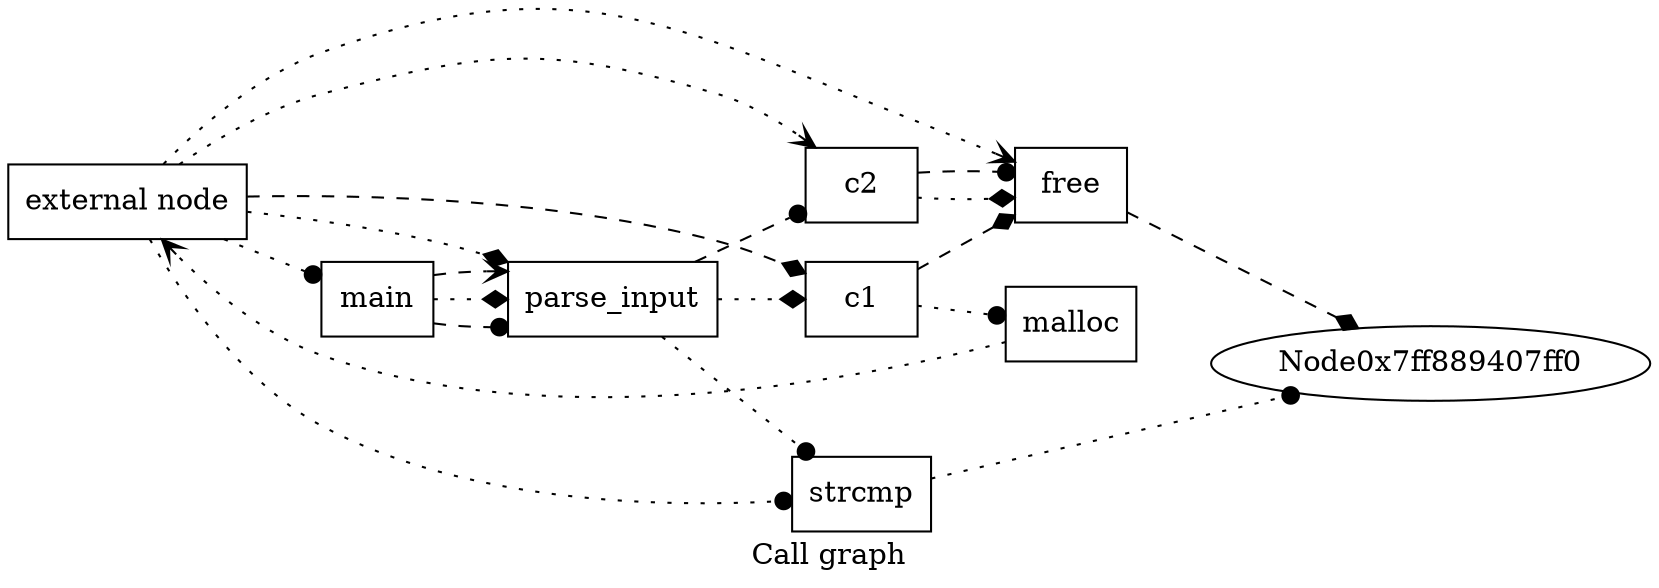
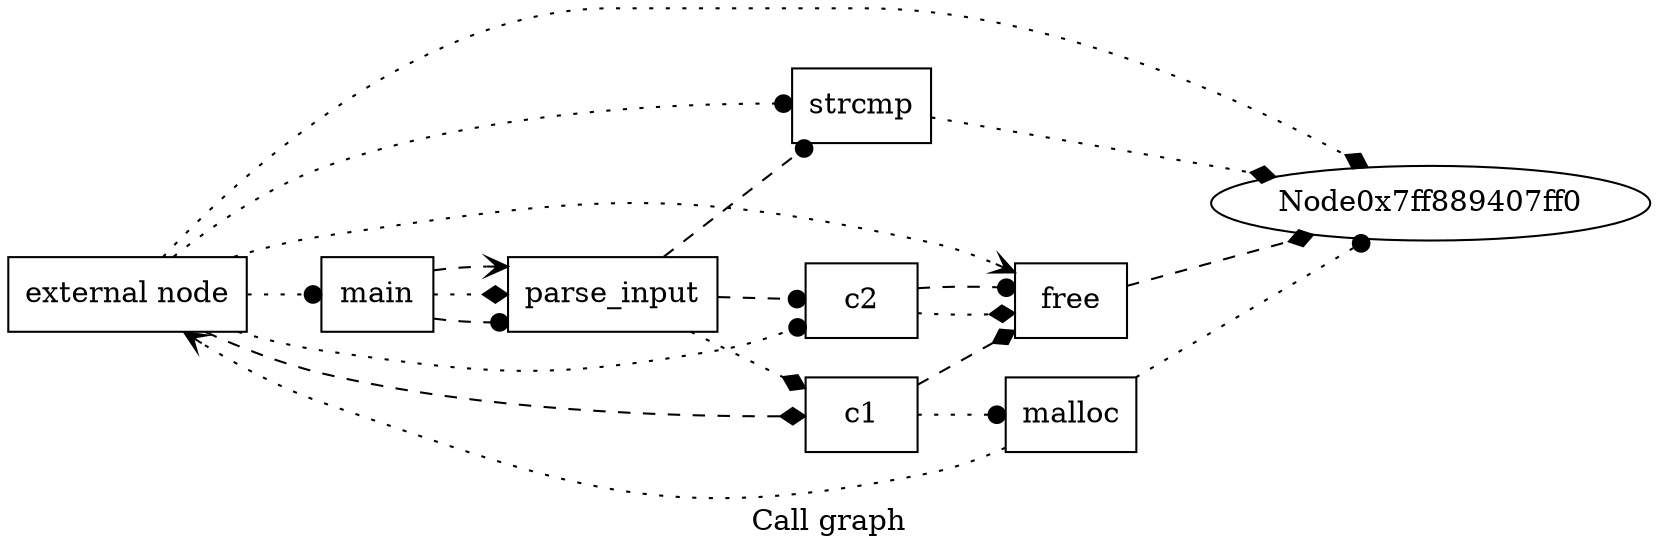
  digraph {
    label="Call graph"
    rankdir=LR
    node [shape=record]
    edge [arrowhead=dot style=dotted]
    n1 [label="{external node}"]
    n2 [label="{parse_input}"]
    n3 [label="{strcmp}"]
    n4 [label="{c1}"]
    n5 [label="{free}"]
    n6 [label="{c2}"]
    n7 [label="{main}"]
    Node0x7ff889407ff0 [shape=""]
    n9 [label="{malloc}"]
-   n1 -> n2 [arrowhead=diamond]
+   n1 -> Node0x7ff889407ff0 [arrowhead=diamond]
    n1 -> n3
    n1 -> n4 [arrowhead=diamond style=dashed]
    n1 -> n5 [arrowhead=vee]
-   n1 -> n6 [arrowhead=vee]
+   n1 -> n6
    n1 -> n7
-   n2 -> n3
+   n2 -> n3 [style=dashed]
    n2 -> n4 [arrowhead=diamond]
    n2 -> n6 [style=dashed]
-   n3 -> Node0x7ff889407ff0
+   n3 -> Node0x7ff889407ff0 [arrowhead=diamond]
    n4 -> n5 [arrowhead=diamond style=dashed]
    n4 -> n9
    n5 -> Node0x7ff889407ff0 [arrowhead=diamond style=dashed]
    n6 -> n5 [arrowhead=diamond]
    n6 -> n5 [style=dashed]
    n7 -> n2 [style=dashed]
    n7 -> n2 [arrowhead=diamond]
    n7 -> n2 [arrowhead=vee style=dashed]
    n9 -> n1 [arrowhead=vee]
+   n9 -> Node0x7ff889407ff0
  }
